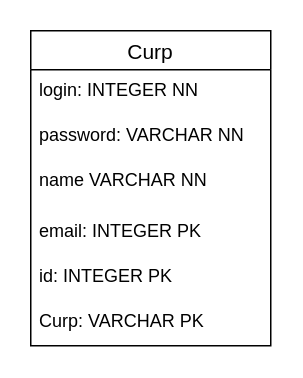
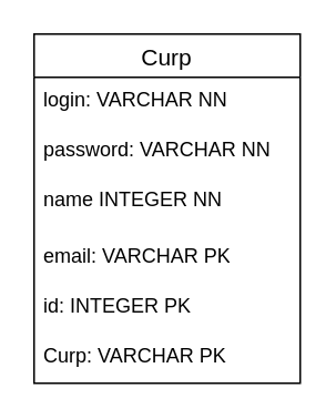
  <mxCell id="0" />
  <mxCell id="1" parent="0" />
  <mxCell id="2" value="Curp" style="swimlane;fontStyle=0;childLayout=stackLayout;horizontal=1;startSize=26;horizontalStack=0;resizeParent=1;resizeParentMax=0;resizeLast=0;collapsible=1;marginBottom=0;align=center;fontSize=14;" vertex="1" parent="1"><mxGeometry x="20" y="20" width="160" height="210" as="geometry"><mxRectangle x="320" y="210" width="60" height="30" as="alternateBounds" /></mxGeometry></mxCell>
- <mxCell id="3" value="login: INTEGER NN" style="text;strokeColor=none;fillColor=none;spacingLeft=4;spacingRight=4;overflow=hidden;rotatable=0;points=[[0,0.5],[1,0.5]];portConstraint=eastwest;fontSize=12;whiteSpace=wrap;html=1;" vertex="1" parent="2"><mxGeometry y="26" width="160" height="30" as="geometry" /></mxCell>
+ <mxCell id="3" value="login: VARCHAR NN" style="text;strokeColor=none;fillColor=none;spacingLeft=4;spacingRight=4;overflow=hidden;rotatable=0;points=[[0,0.5],[1,0.5]];portConstraint=eastwest;fontSize=12;whiteSpace=wrap;html=1;" vertex="1" parent="2"><mxGeometry y="26" width="160" height="30" as="geometry" /></mxCell>
  <mxCell id="4" value="password: VARCHAR NN" style="text;strokeColor=none;fillColor=none;spacingLeft=4;spacingRight=4;overflow=hidden;rotatable=0;points=[[0,0.5],[1,0.5]];portConstraint=eastwest;fontSize=12;whiteSpace=wrap;html=1;" vertex="1" parent="2"><mxGeometry y="56" width="160" height="30" as="geometry" /></mxCell>
- <mxCell id="5" value="name VARCHAR NN" style="text;strokeColor=none;fillColor=none;spacingLeft=4;spacingRight=4;overflow=hidden;rotatable=0;points=[[0,0.5],[1,0.5]];portConstraint=eastwest;fontSize=12;whiteSpace=wrap;html=1;" vertex="1" parent="2"><mxGeometry y="86" width="160" height="34" as="geometry" /></mxCell>
- <mxCell id="6" value="email: INTEGER PK" style="text;strokeColor=none;fillColor=none;spacingLeft=4;spacingRight=4;overflow=hidden;rotatable=0;points=[[0,0.5],[1,0.5]];portConstraint=eastwest;fontSize=12;whiteSpace=wrap;html=1;" vertex="1" parent="2"><mxGeometry y="120" width="160" height="30" as="geometry" /></mxCell>
+ <mxCell id="5" value="name INTEGER NN" style="text;strokeColor=none;fillColor=none;spacingLeft=4;spacingRight=4;overflow=hidden;rotatable=0;points=[[0,0.5],[1,0.5]];portConstraint=eastwest;fontSize=12;whiteSpace=wrap;html=1;" vertex="1" parent="2"><mxGeometry y="86" width="160" height="34" as="geometry" /></mxCell>
+ <mxCell id="6" value="email: VARCHAR PK" style="text;strokeColor=none;fillColor=none;spacingLeft=4;spacingRight=4;overflow=hidden;rotatable=0;points=[[0,0.5],[1,0.5]];portConstraint=eastwest;fontSize=12;whiteSpace=wrap;html=1;" vertex="1" parent="2"><mxGeometry y="120" width="160" height="30" as="geometry" /></mxCell>
  <mxCell id="7" value="id: INTEGER PK" style="text;strokeColor=none;fillColor=none;spacingLeft=4;spacingRight=4;overflow=hidden;rotatable=0;points=[[0,0.5],[1,0.5]];portConstraint=eastwest;fontSize=12;whiteSpace=wrap;html=1;" vertex="1" parent="2"><mxGeometry y="150" width="160" height="30" as="geometry" /></mxCell>
  <mxCell id="8" value="Curp: VARCHAR PK" style="text;strokeColor=none;fillColor=none;spacingLeft=4;spacingRight=4;overflow=hidden;rotatable=0;points=[[0,0.5],[1,0.5]];portConstraint=eastwest;fontSize=12;whiteSpace=wrap;html=1;" vertex="1" parent="2"><mxGeometry y="180" width="160" height="30" as="geometry" /></mxCell>
